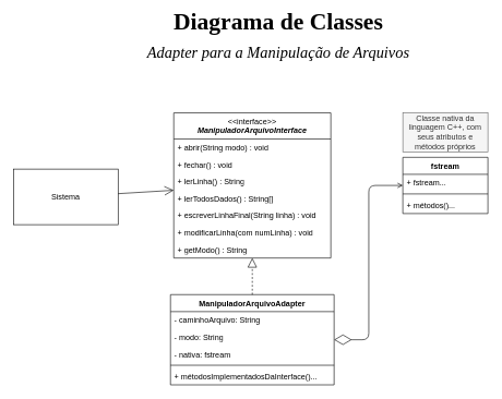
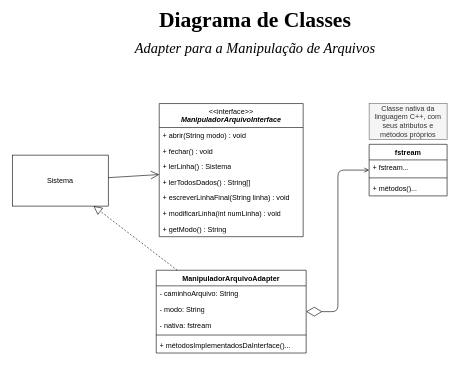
  <mxCell id="0" />
  <mxCell id="1" parent="0" />
  <mxCell id="2" value="&lt;div&gt;&lt;b&gt;Diagrama de Classes&lt;/b&gt;&lt;/div&gt;&lt;div&gt;&lt;i&gt;&lt;font style=&quot;font-size: 24px;&quot;&gt;Adapter para a Manipulação de Arquivos&lt;/font&gt;&lt;/i&gt;&lt;/div&gt;" style="text;html=1;align=center;verticalAlign=middle;whiteSpace=wrap;rounded=0;fontFamily=Times New Roman;fontSize=36;" vertex="1" parent="1"><mxGeometry x="214" y="20" width="422" height="70" as="geometry" /></mxCell>
  <mxCell id="3" value="Sistema" style="html=1;whiteSpace=wrap;" vertex="1" parent="1"><mxGeometry x="20" y="258" width="160" height="85" as="geometry" /></mxCell>
  <mxCell id="4" value="&lt;div&gt;&lt;span style=&quot;font-weight: normal;&quot;&gt;&amp;lt;&amp;lt;interface&amp;gt;&amp;gt;&lt;/span&gt;&lt;/div&gt;&lt;i&gt;ManipuladorArquivoInterface&lt;/i&gt;" style="swimlane;fontStyle=1;align=center;verticalAlign=top;childLayout=stackLayout;horizontal=1;startSize=40;horizontalStack=0;resizeParent=1;resizeParentMax=0;resizeLast=0;collapsible=1;marginBottom=0;whiteSpace=wrap;html=1;strokeColor=#000000;" vertex="1" parent="1"><mxGeometry x="265" y="172" width="240" height="222" as="geometry" /></mxCell>
  <mxCell id="5" value="+ abrir(String modo) : void" style="text;strokeColor=none;fillColor=none;align=left;verticalAlign=top;spacingLeft=4;spacingRight=4;overflow=hidden;rotatable=0;points=[[0,0.5],[1,0.5]];portConstraint=eastwest;whiteSpace=wrap;html=1;" vertex="1" parent="4"><mxGeometry y="40" width="240" height="26" as="geometry" /></mxCell>
  <mxCell id="6" value="+ fechar() : void" style="text;strokeColor=none;fillColor=none;align=left;verticalAlign=top;spacingLeft=4;spacingRight=4;overflow=hidden;rotatable=0;points=[[0,0.5],[1,0.5]];portConstraint=eastwest;whiteSpace=wrap;html=1;" vertex="1" parent="4"><mxGeometry y="66" width="240" height="26" as="geometry" /></mxCell>
- <mxCell id="7" value="+ lerLinha() : String" style="text;strokeColor=none;fillColor=none;align=left;verticalAlign=top;spacingLeft=4;spacingRight=4;overflow=hidden;rotatable=0;points=[[0,0.5],[1,0.5]];portConstraint=eastwest;whiteSpace=wrap;html=1;" vertex="1" parent="4"><mxGeometry y="92" width="240" height="26" as="geometry" /></mxCell>
+ <mxCell id="7" value="+ lerLinha() : Sistema" style="text;strokeColor=none;fillColor=none;align=left;verticalAlign=top;spacingLeft=4;spacingRight=4;overflow=hidden;rotatable=0;points=[[0,0.5],[1,0.5]];portConstraint=eastwest;whiteSpace=wrap;html=1;" vertex="1" parent="4"><mxGeometry y="92" width="240" height="26" as="geometry" /></mxCell>
  <mxCell id="8" value="+ lerTodosDados() : String[]" style="text;strokeColor=none;fillColor=none;align=left;verticalAlign=top;spacingLeft=4;spacingRight=4;overflow=hidden;rotatable=0;points=[[0,0.5],[1,0.5]];portConstraint=eastwest;whiteSpace=wrap;html=1;" vertex="1" parent="4"><mxGeometry y="118" width="240" height="26" as="geometry" /></mxCell>
  <mxCell id="9" value="+ escreverLinhaFinal(String linha) : void" style="text;strokeColor=none;fillColor=none;align=left;verticalAlign=top;spacingLeft=4;spacingRight=4;overflow=hidden;rotatable=0;points=[[0,0.5],[1,0.5]];portConstraint=eastwest;whiteSpace=wrap;html=1;" vertex="1" parent="4"><mxGeometry y="144" width="240" height="26" as="geometry" /></mxCell>
- <mxCell id="10" value="+ modificarLinha(com numLinha) : void" style="text;strokeColor=none;fillColor=none;align=left;verticalAlign=top;spacingLeft=4;spacingRight=4;overflow=hidden;rotatable=0;points=[[0,0.5],[1,0.5]];portConstraint=eastwest;whiteSpace=wrap;html=1;" vertex="1" parent="4"><mxGeometry y="170" width="240" height="26" as="geometry" /></mxCell>
+ <mxCell id="10" value="+ modificarLinha(int numLinha) : void" style="text;strokeColor=none;fillColor=none;align=left;verticalAlign=top;spacingLeft=4;spacingRight=4;overflow=hidden;rotatable=0;points=[[0,0.5],[1,0.5]];portConstraint=eastwest;whiteSpace=wrap;html=1;" vertex="1" parent="4"><mxGeometry y="170" width="240" height="26" as="geometry" /></mxCell>
  <mxCell id="11" value="+ getModo() : String" style="text;strokeColor=none;fillColor=none;align=left;verticalAlign=top;spacingLeft=4;spacingRight=4;overflow=hidden;rotatable=0;points=[[0,0.5],[1,0.5]];portConstraint=eastwest;whiteSpace=wrap;html=1;" vertex="1" parent="4"><mxGeometry y="196" width="240" height="26" as="geometry" /></mxCell>
  <mxCell id="12" value="ManipuladorArquivoAdapter" style="swimlane;fontStyle=1;align=center;verticalAlign=top;childLayout=stackLayout;horizontal=1;startSize=26;horizontalStack=0;resizeParent=1;resizeParentMax=0;resizeLast=0;collapsible=1;marginBottom=0;whiteSpace=wrap;html=1;" vertex="1" parent="1"><mxGeometry x="260" y="450" width="250" height="138" as="geometry" /></mxCell>
  <mxCell id="13" value="- caminhoArquivo: String" style="text;strokeColor=none;fillColor=none;align=left;verticalAlign=top;spacingLeft=4;spacingRight=4;overflow=hidden;rotatable=0;points=[[0,0.5],[1,0.5]];portConstraint=eastwest;whiteSpace=wrap;html=1;" vertex="1" parent="12"><mxGeometry y="26" width="250" height="26" as="geometry" /></mxCell>
  <mxCell id="14" value="- modo: String" style="text;strokeColor=none;fillColor=none;align=left;verticalAlign=top;spacingLeft=4;spacingRight=4;overflow=hidden;rotatable=0;points=[[0,0.5],[1,0.5]];portConstraint=eastwest;whiteSpace=wrap;html=1;" vertex="1" parent="12"><mxGeometry y="52" width="250" height="26" as="geometry" /></mxCell>
  <mxCell id="15" value="- nativa: fstream" style="text;strokeColor=none;fillColor=none;align=left;verticalAlign=top;spacingLeft=4;spacingRight=4;overflow=hidden;rotatable=0;points=[[0,0.5],[1,0.5]];portConstraint=eastwest;whiteSpace=wrap;html=1;" vertex="1" parent="12"><mxGeometry y="78" width="250" height="26" as="geometry" /></mxCell>
  <mxCell id="16" value="" style="line;strokeWidth=1;fillColor=none;align=left;verticalAlign=middle;spacingTop=-1;spacingLeft=3;spacingRight=3;rotatable=0;labelPosition=right;points=[];portConstraint=eastwest;strokeColor=inherit;" vertex="1" parent="12"><mxGeometry y="104" width="250" height="8" as="geometry" /></mxCell>
  <mxCell id="17" value="+ métodosImplementadosDaInterface()..." style="text;strokeColor=none;fillColor=none;align=left;verticalAlign=top;spacingLeft=4;spacingRight=4;overflow=hidden;rotatable=0;points=[[0,0.5],[1,0.5]];portConstraint=eastwest;whiteSpace=wrap;html=1;" vertex="1" parent="12"><mxGeometry y="112" width="250" height="26" as="geometry" /></mxCell>
  <mxCell id="18" value="" style="group" vertex="1" connectable="0" parent="1"><mxGeometry x="615" y="172" width="130" height="154" as="geometry" /></mxCell>
  <mxCell id="19" value="Classe nativa da linguagem C++, com seus atributos e métodos próprios" style="whiteSpace=wrap;html=1;fillColor=#f5f5f5;fontColor=#333333;strokeColor=#666666;" vertex="1" parent="18"><mxGeometry width="130" height="60" as="geometry" /></mxCell>
  <mxCell id="20" value="fstream" style="swimlane;fontStyle=1;align=center;verticalAlign=top;childLayout=stackLayout;horizontal=1;startSize=26;horizontalStack=0;resizeParent=1;resizeParentMax=0;resizeLast=0;collapsible=1;marginBottom=0;whiteSpace=wrap;html=1;" vertex="1" parent="18"><mxGeometry y="68" width="130" height="86" as="geometry"><mxRectangle y="68" width="80" height="30" as="alternateBounds" /></mxGeometry></mxCell>
  <mxCell id="21" value="+ fstream..." style="text;strokeColor=none;fillColor=none;align=left;verticalAlign=top;spacingLeft=4;spacingRight=4;overflow=hidden;rotatable=0;points=[[0,0.5],[1,0.5]];portConstraint=eastwest;whiteSpace=wrap;html=1;" vertex="1" parent="20"><mxGeometry y="26" width="130" height="26" as="geometry" /></mxCell>
  <mxCell id="22" value="" style="line;strokeWidth=1;fillColor=none;align=left;verticalAlign=middle;spacingTop=-1;spacingLeft=3;spacingRight=3;rotatable=0;labelPosition=right;points=[];portConstraint=eastwest;strokeColor=inherit;" vertex="1" parent="20"><mxGeometry y="52" width="130" height="8" as="geometry" /></mxCell>
  <mxCell id="23" value="+ métodos()..." style="text;strokeColor=none;fillColor=none;align=left;verticalAlign=top;spacingLeft=4;spacingRight=4;overflow=hidden;rotatable=0;points=[[0,0.5],[1,0.5]];portConstraint=eastwest;whiteSpace=wrap;html=1;" vertex="1" parent="20"><mxGeometry y="60" width="130" height="26" as="geometry" /></mxCell>
- <mxCell id="24" value="" style="endArrow=block;dashed=1;endFill=0;endSize=12;html=1;" edge="1" parent="1" source="12" target="4"><mxGeometry width="160" relative="1" as="geometry"><mxPoint x="395" y="370" as="sourcePoint" /><mxPoint x="555" y="370" as="targetPoint" /></mxGeometry></mxCell>
+ <mxCell id="24" value="" style="endArrow=block;dashed=1;endFill=0;endSize=12;html=1;" edge="1" parent="1" source="12" target="3"><mxGeometry width="160" relative="1" as="geometry"><mxPoint x="395" y="370" as="sourcePoint" /><mxPoint x="555" y="370" as="targetPoint" /></mxGeometry></mxCell>
  <mxCell id="25" value="" style="endArrow=diamondThin;endFill=0;endSize=24;html=1;startArrow=open;startFill=0;edgeStyle=elbowEdgeStyle;" edge="1" parent="1" source="20" target="12"><mxGeometry width="160" relative="1" as="geometry"><mxPoint x="555" y="430" as="sourcePoint" /><mxPoint x="715" y="430" as="targetPoint" /></mxGeometry></mxCell>
  <mxCell id="26" value="" style="endArrow=open;endFill=1;endSize=12;html=1;" edge="1" parent="1" source="3" target="4"><mxGeometry width="160" relative="1" as="geometry"><mxPoint x="320" y="360" as="sourcePoint" /><mxPoint x="480" y="360" as="targetPoint" /><Array as="points" /></mxGeometry></mxCell>
